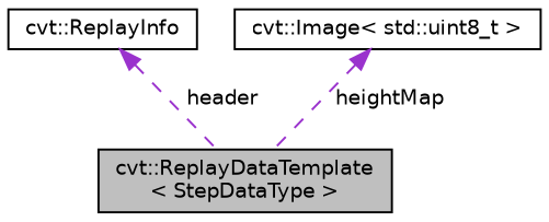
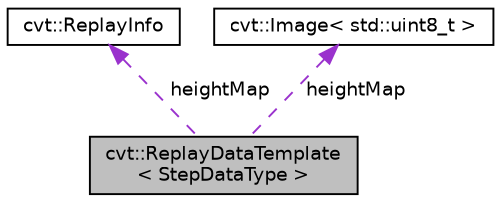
  digraph {
    node [color=black fillcolor=white fontname=Helvetica fontsize=10 shape=record style=filled]
    edge [color=darkorchid3 dir=back fontname=Helvetica fontsize=10 labelfontname=Helvetica labelfontsize=10 style=dashed]
    n1 [fillcolor=grey75 fontcolor=black height=0.2 label="cvt::ReplayDataTemplate\l\< StepDataType \>" width=0.4]
    n2 [height=0.2 label="cvt::ReplayInfo" width=0.4]
    n3 [height=0.2 label="cvt::Image\< std::uint8_t \>" width=0.4]
-   n2 -> n1 [label=" header"]
+   n2 -> n1 [label=" heightMap"]
    n3 -> n1 [label=" heightMap"]
  }
